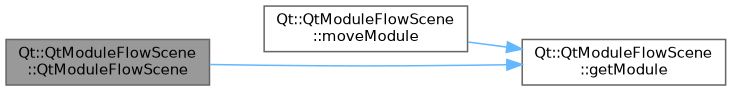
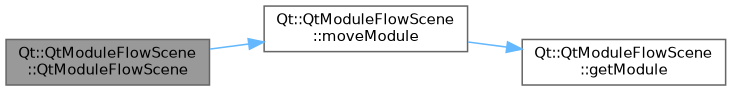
  digraph {
    rankdir=LR
    node [color=grey40 fillcolor=white fontname=Helvetica fontsize=10 shape=box style=filled]
    edge [color=steelblue1 fontname=Helvetica fontsize=10 labelfontname=Helvetica labelfontsize=10 style=solid]
    n1 [color=gray40 fillcolor=grey60 fontcolor=black height=0.2 label="Qt::QtModuleFlowScene\l::QtModuleFlowScene" width=0.4]
    n2 [height=0.2 label="Qt::QtModuleFlowScene\l::moveModule" width=0.4]
    n3 [height=0.2 label="Qt::QtModuleFlowScene\l::getModule" width=0.4]
-   n1 -> n3
+   n1 -> n2
    n2 -> n3
  }
